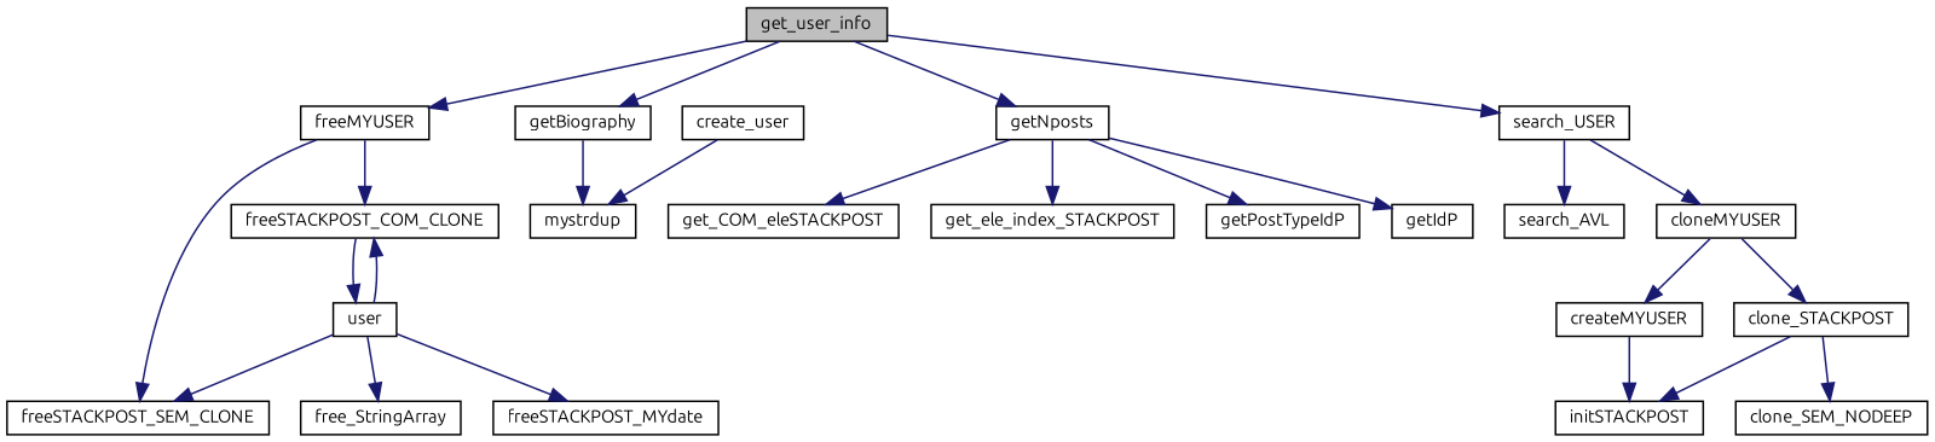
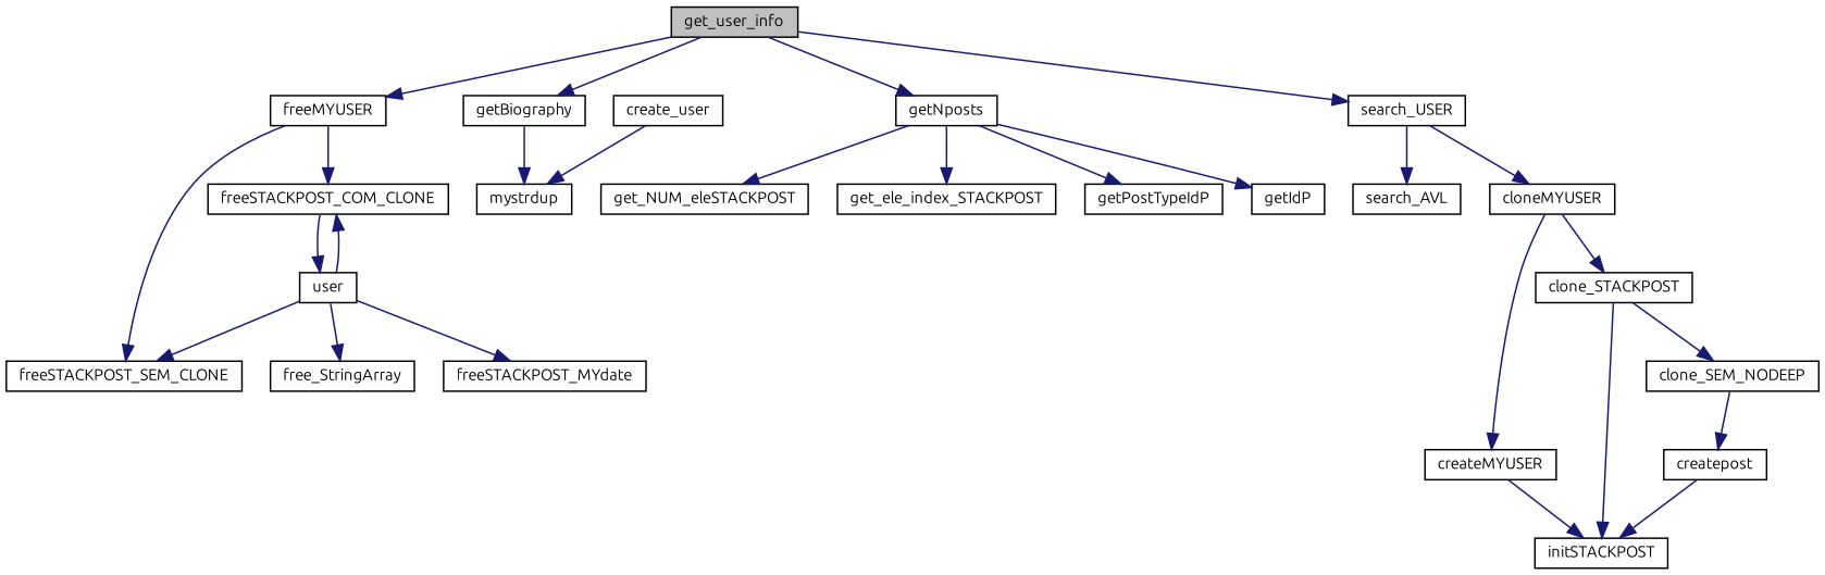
  digraph {
    fontname=Ubuntu
    rankdir=TB
    node [color=black fillcolor=white fontname=Ubuntu fontsize=10 shape=record style=filled]
    edge [color=midnightblue fontname=Ubuntu fontsize=10 labelfontname=FreeSans labelfontsize=10 style=solid]
    n1 [fillcolor=grey75 fontcolor=black height=0.2 label=get_user_info width=0.4]
    n2 [height=0.2 label=freeMYUSER width=0.4]
    n3 [height=0.2 label=getBiography width=0.4]
    n4 [height=0.2 label=getNposts width=0.4]
    n5 [height=0.2 label=search_USER width=0.4]
    n6 [height=0.2 label=create_user width=0.4]
    n7 [height=0.2 label=mystrdup width=0.4]
    n8 [height=0.2 label=freeSTACKPOST_SEM_CLONE width=0.4]
    n9 [height=0.2 label=freeSTACKPOST_COM_CLONE width=0.4]
-   n10 [height=0.2 label=get_COM_eleSTACKPOST width=0.4]
+   n10 [height=0.2 label=get_NUM_eleSTACKPOST width=0.4]
    n11 [height=0.2 label=get_ele_index_STACKPOST width=0.4]
    n12 [height=0.2 label=getPostTypeIdP width=0.4]
    n13 [height=0.2 label=getIdP width=0.4]
    n14 [height=0.2 label=search_AVL width=0.4]
    n15 [height=0.2 label=cloneMYUSER width=0.4]
    n16 [height=0.2 label=user width=0.4]
    n17 [height=0.2 label=free_StringArray width=0.4]
    n18 [height=0.2 label=freeSTACKPOST_MYdate width=0.4]
    n19 [height=0.2 label=createMYUSER width=0.4]
    n20 [height=0.2 label=clone_STACKPOST width=0.4]
    n21 [height=0.2 label=initSTACKPOST width=0.4]
    n22 [height=0.2 label=clone_SEM_NODEEP width=0.4]
+   n23 [height=0.2 label=createpost width=0.4]
    n1 -> n2
    n1 -> n3
    n1 -> n4
    n1 -> n5
    n2 -> n8
    n2 -> n9
    n3 -> n7
    n4 -> n10
    n4 -> n11
    n4 -> n12
    n4 -> n13
    n5 -> n14
    n5 -> n15
    n6 -> n7
    n9 -> n16
    n15 -> n19
    n15 -> n20
    n16 -> n8
    n16 -> n9
    n16 -> n17
    n16 -> n18
    n19 -> n21
    n20 -> n21
    n20 -> n22
+   n22 -> n23
+   n23 -> n21
  }
